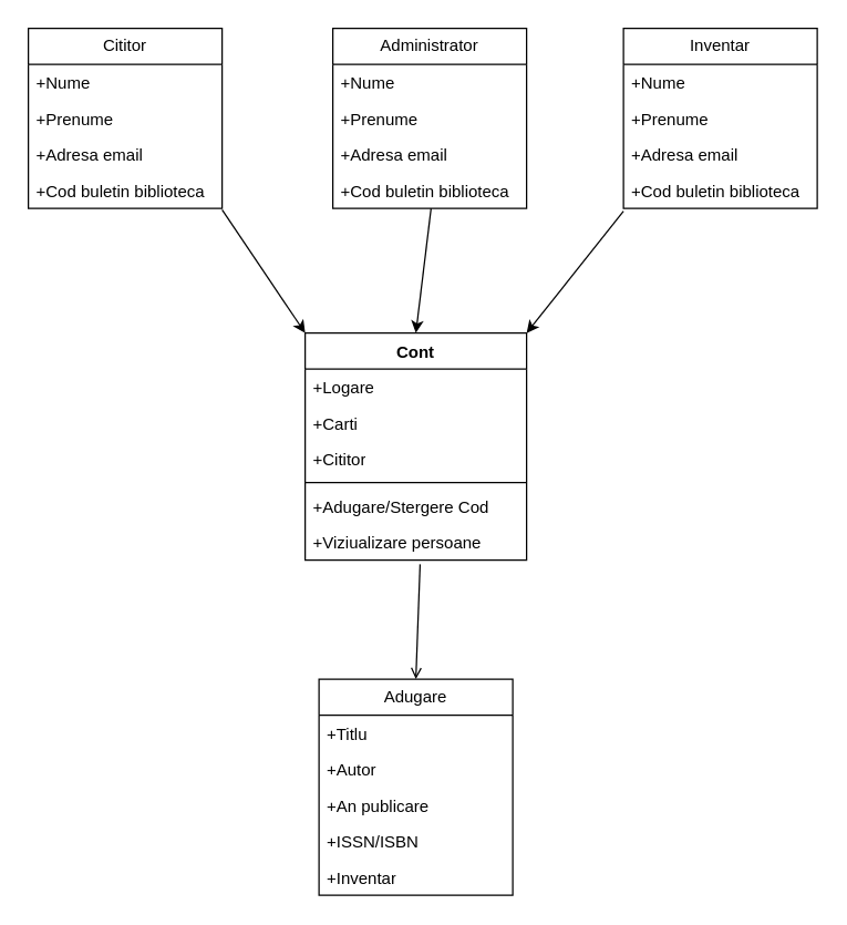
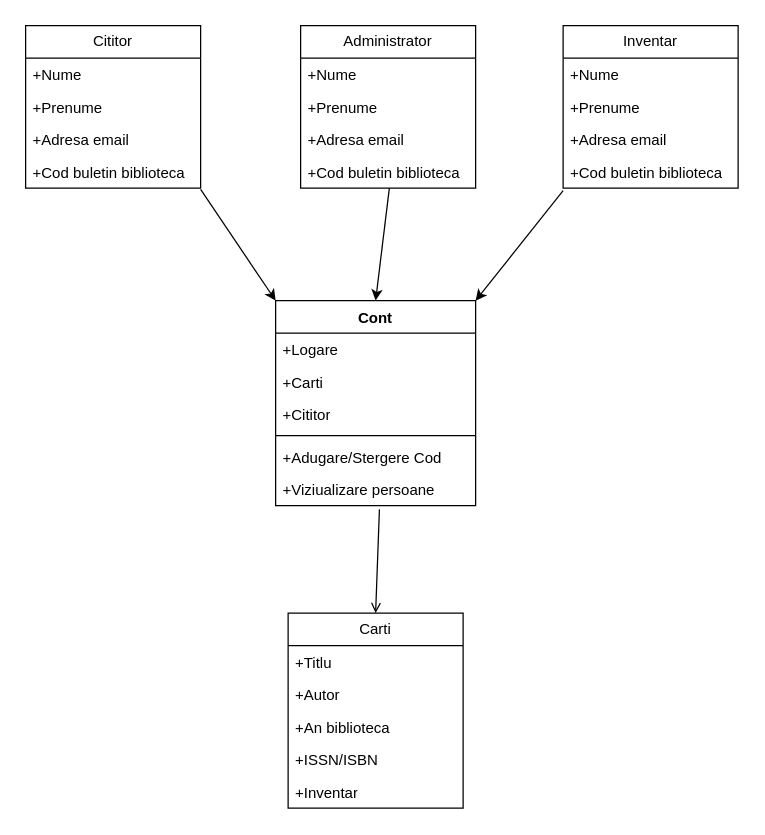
  <mxCell id="0" />
  <mxCell id="1" parent="0" />
  <mxCell id="2" value="Cititor" style="swimlane;fontStyle=0;childLayout=stackLayout;horizontal=1;startSize=26;fillColor=none;horizontalStack=0;resizeParent=1;resizeParentMax=0;resizeLast=0;collapsible=1;marginBottom=0;whiteSpace=wrap;html=1;" vertex="1" parent="1"><mxGeometry x="20" y="20" width="140" height="130" as="geometry" /></mxCell>
  <mxCell id="3" value="+Nume" style="text;strokeColor=none;fillColor=none;align=left;verticalAlign=top;spacingLeft=4;spacingRight=4;overflow=hidden;rotatable=0;points=[[0,0.5],[1,0.5]];portConstraint=eastwest;whiteSpace=wrap;html=1;" vertex="1" parent="2"><mxGeometry y="26" width="140" height="26" as="geometry" /></mxCell>
  <mxCell id="4" value="+Prenume" style="text;strokeColor=none;fillColor=none;align=left;verticalAlign=top;spacingLeft=4;spacingRight=4;overflow=hidden;rotatable=0;points=[[0,0.5],[1,0.5]];portConstraint=eastwest;whiteSpace=wrap;html=1;" vertex="1" parent="2"><mxGeometry y="52" width="140" height="26" as="geometry" /></mxCell>
  <mxCell id="5" value="+Adresa email" style="text;strokeColor=none;fillColor=none;align=left;verticalAlign=top;spacingLeft=4;spacingRight=4;overflow=hidden;rotatable=0;points=[[0,0.5],[1,0.5]];portConstraint=eastwest;whiteSpace=wrap;html=1;" vertex="1" parent="2"><mxGeometry y="78" width="140" height="26" as="geometry" /></mxCell>
  <mxCell id="6" value="+Cod buletin biblioteca" style="text;strokeColor=none;fillColor=none;align=left;verticalAlign=top;spacingLeft=4;spacingRight=4;overflow=hidden;rotatable=0;points=[[0,0.5],[1,0.5]];portConstraint=eastwest;whiteSpace=wrap;html=1;" vertex="1" parent="2"><mxGeometry y="104" width="140" height="26" as="geometry" /></mxCell>
  <mxCell id="7" value="Administrator" style="swimlane;fontStyle=0;childLayout=stackLayout;horizontal=1;startSize=26;fillColor=none;horizontalStack=0;resizeParent=1;resizeParentMax=0;resizeLast=0;collapsible=1;marginBottom=0;whiteSpace=wrap;html=1;" vertex="1" parent="1"><mxGeometry x="240" y="20" width="140" height="130" as="geometry" /></mxCell>
  <mxCell id="8" value="+Nume" style="text;strokeColor=none;fillColor=none;align=left;verticalAlign=top;spacingLeft=4;spacingRight=4;overflow=hidden;rotatable=0;points=[[0,0.5],[1,0.5]];portConstraint=eastwest;whiteSpace=wrap;html=1;" vertex="1" parent="7"><mxGeometry y="26" width="140" height="26" as="geometry" /></mxCell>
  <mxCell id="9" value="+Prenume" style="text;strokeColor=none;fillColor=none;align=left;verticalAlign=top;spacingLeft=4;spacingRight=4;overflow=hidden;rotatable=0;points=[[0,0.5],[1,0.5]];portConstraint=eastwest;whiteSpace=wrap;html=1;" vertex="1" parent="7"><mxGeometry y="52" width="140" height="26" as="geometry" /></mxCell>
  <mxCell id="10" value="+Adresa email" style="text;strokeColor=none;fillColor=none;align=left;verticalAlign=top;spacingLeft=4;spacingRight=4;overflow=hidden;rotatable=0;points=[[0,0.5],[1,0.5]];portConstraint=eastwest;whiteSpace=wrap;html=1;" vertex="1" parent="7"><mxGeometry y="78" width="140" height="26" as="geometry" /></mxCell>
  <mxCell id="11" value="+Cod buletin biblioteca" style="text;strokeColor=none;fillColor=none;align=left;verticalAlign=top;spacingLeft=4;spacingRight=4;overflow=hidden;rotatable=0;points=[[0,0.5],[1,0.5]];portConstraint=eastwest;whiteSpace=wrap;html=1;" vertex="1" parent="7"><mxGeometry y="104" width="140" height="26" as="geometry" /></mxCell>
  <mxCell id="12" value="Inventar" style="swimlane;fontStyle=0;childLayout=stackLayout;horizontal=1;startSize=26;fillColor=none;horizontalStack=0;resizeParent=1;resizeParentMax=0;resizeLast=0;collapsible=1;marginBottom=0;whiteSpace=wrap;html=1;" vertex="1" parent="1"><mxGeometry x="450" y="20" width="140" height="130" as="geometry" /></mxCell>
  <mxCell id="13" value="+Nume" style="text;strokeColor=none;fillColor=none;align=left;verticalAlign=top;spacingLeft=4;spacingRight=4;overflow=hidden;rotatable=0;points=[[0,0.5],[1,0.5]];portConstraint=eastwest;whiteSpace=wrap;html=1;" vertex="1" parent="12"><mxGeometry y="26" width="140" height="26" as="geometry" /></mxCell>
  <mxCell id="14" value="+Prenume" style="text;strokeColor=none;fillColor=none;align=left;verticalAlign=top;spacingLeft=4;spacingRight=4;overflow=hidden;rotatable=0;points=[[0,0.5],[1,0.5]];portConstraint=eastwest;whiteSpace=wrap;html=1;" vertex="1" parent="12"><mxGeometry y="52" width="140" height="26" as="geometry" /></mxCell>
  <mxCell id="15" value="+Adresa email" style="text;strokeColor=none;fillColor=none;align=left;verticalAlign=top;spacingLeft=4;spacingRight=4;overflow=hidden;rotatable=0;points=[[0,0.5],[1,0.5]];portConstraint=eastwest;whiteSpace=wrap;html=1;" vertex="1" parent="12"><mxGeometry y="78" width="140" height="26" as="geometry" /></mxCell>
  <mxCell id="16" value="+Cod buletin biblioteca" style="text;strokeColor=none;fillColor=none;align=left;verticalAlign=top;spacingLeft=4;spacingRight=4;overflow=hidden;rotatable=0;points=[[0,0.5],[1,0.5]];portConstraint=eastwest;whiteSpace=wrap;html=1;" vertex="1" parent="12"><mxGeometry y="104" width="140" height="26" as="geometry" /></mxCell>
- <mxCell id="17" value="Adugare" style="swimlane;fontStyle=0;childLayout=stackLayout;horizontal=1;startSize=26;fillColor=none;horizontalStack=0;resizeParent=1;resizeParentMax=0;resizeLast=0;collapsible=1;marginBottom=0;whiteSpace=wrap;html=1;" vertex="1" parent="1"><mxGeometry x="230" y="490" width="140" height="156" as="geometry" /></mxCell>
+ <mxCell id="17" value="Carti" style="swimlane;fontStyle=0;childLayout=stackLayout;horizontal=1;startSize=26;fillColor=none;horizontalStack=0;resizeParent=1;resizeParentMax=0;resizeLast=0;collapsible=1;marginBottom=0;whiteSpace=wrap;html=1;" vertex="1" parent="1"><mxGeometry x="230" y="490" width="140" height="156" as="geometry" /></mxCell>
  <mxCell id="18" value="+Titlu" style="text;strokeColor=none;fillColor=none;align=left;verticalAlign=top;spacingLeft=4;spacingRight=4;overflow=hidden;rotatable=0;points=[[0,0.5],[1,0.5]];portConstraint=eastwest;whiteSpace=wrap;html=1;" vertex="1" parent="17"><mxGeometry y="26" width="140" height="26" as="geometry" /></mxCell>
  <mxCell id="19" value="+Autor" style="text;strokeColor=none;fillColor=none;align=left;verticalAlign=top;spacingLeft=4;spacingRight=4;overflow=hidden;rotatable=0;points=[[0,0.5],[1,0.5]];portConstraint=eastwest;whiteSpace=wrap;html=1;" vertex="1" parent="17"><mxGeometry y="52" width="140" height="26" as="geometry" /></mxCell>
- <mxCell id="20" value="+An publicare" style="text;strokeColor=none;fillColor=none;align=left;verticalAlign=top;spacingLeft=4;spacingRight=4;overflow=hidden;rotatable=0;points=[[0,0.5],[1,0.5]];portConstraint=eastwest;whiteSpace=wrap;html=1;" vertex="1" parent="17"><mxGeometry y="78" width="140" height="26" as="geometry" /></mxCell>
+ <mxCell id="20" value="+An biblioteca" style="text;strokeColor=none;fillColor=none;align=left;verticalAlign=top;spacingLeft=4;spacingRight=4;overflow=hidden;rotatable=0;points=[[0,0.5],[1,0.5]];portConstraint=eastwest;whiteSpace=wrap;html=1;" vertex="1" parent="17"><mxGeometry y="78" width="140" height="26" as="geometry" /></mxCell>
  <mxCell id="21" value="+ISSN/ISBN" style="text;strokeColor=none;fillColor=none;align=left;verticalAlign=top;spacingLeft=4;spacingRight=4;overflow=hidden;rotatable=0;points=[[0,0.5],[1,0.5]];portConstraint=eastwest;whiteSpace=wrap;html=1;" vertex="1" parent="17"><mxGeometry y="104" width="140" height="26" as="geometry" /></mxCell>
  <mxCell id="22" value="+Inventar" style="text;strokeColor=none;fillColor=none;align=left;verticalAlign=top;spacingLeft=4;spacingRight=4;overflow=hidden;rotatable=0;points=[[0,0.5],[1,0.5]];portConstraint=eastwest;whiteSpace=wrap;html=1;" vertex="1" parent="17"><mxGeometry y="130" width="140" height="26" as="geometry" /></mxCell>
  <mxCell id="23" value="Cont" style="swimlane;fontStyle=1;align=center;verticalAlign=top;childLayout=stackLayout;horizontal=1;startSize=26;horizontalStack=0;resizeParent=1;resizeParentMax=0;resizeLast=0;collapsible=1;marginBottom=0;whiteSpace=wrap;html=1;" vertex="1" parent="1"><mxGeometry x="220" y="240" width="160" height="164" as="geometry" /></mxCell>
  <mxCell id="24" value="+Logare" style="text;strokeColor=none;fillColor=none;align=left;verticalAlign=top;spacingLeft=4;spacingRight=4;overflow=hidden;rotatable=0;points=[[0,0.5],[1,0.5]];portConstraint=eastwest;whiteSpace=wrap;html=1;" vertex="1" parent="23"><mxGeometry y="26" width="160" height="26" as="geometry" /></mxCell>
  <mxCell id="25" value="+Carti" style="text;strokeColor=none;fillColor=none;align=left;verticalAlign=top;spacingLeft=4;spacingRight=4;overflow=hidden;rotatable=0;points=[[0,0.5],[1,0.5]];portConstraint=eastwest;whiteSpace=wrap;html=1;" vertex="1" parent="23"><mxGeometry y="52" width="160" height="26" as="geometry" /></mxCell>
  <mxCell id="26" value="+Cititor" style="text;strokeColor=none;fillColor=none;align=left;verticalAlign=top;spacingLeft=4;spacingRight=4;overflow=hidden;rotatable=0;points=[[0,0.5],[1,0.5]];portConstraint=eastwest;whiteSpace=wrap;html=1;" vertex="1" parent="23"><mxGeometry y="78" width="160" height="26" as="geometry" /></mxCell>
  <mxCell id="27" value="" style="line;strokeWidth=1;fillColor=none;align=left;verticalAlign=middle;spacingTop=-1;spacingLeft=3;spacingRight=3;rotatable=0;labelPosition=right;points=[];portConstraint=eastwest;strokeColor=inherit;" vertex="1" parent="23"><mxGeometry y="104" width="160" height="8" as="geometry" /></mxCell>
  <mxCell id="28" value="+Adugare/Stergere Cod" style="text;strokeColor=none;fillColor=none;align=left;verticalAlign=top;spacingLeft=4;spacingRight=4;overflow=hidden;rotatable=0;points=[[0,0.5],[1,0.5]];portConstraint=eastwest;whiteSpace=wrap;html=1;" vertex="1" parent="23"><mxGeometry y="112" width="160" height="26" as="geometry" /></mxCell>
  <mxCell id="29" value="+Viziualizare persoane" style="text;strokeColor=none;fillColor=none;align=left;verticalAlign=top;spacingLeft=4;spacingRight=4;overflow=hidden;rotatable=0;points=[[0,0.5],[1,0.5]];portConstraint=eastwest;whiteSpace=wrap;html=1;" vertex="1" parent="23"><mxGeometry y="138" width="160" height="26" as="geometry" /></mxCell>
  <mxCell id="30" value="" style="endArrow=classic;html=1;rounded=0;exitX=1;exitY=1.038;exitDx=0;exitDy=0;exitPerimeter=0;entryX=0;entryY=0;entryDx=0;entryDy=0;" edge="1" parent="1" source="6" target="23"><mxGeometry width="50" height="50" relative="1" as="geometry"><mxPoint x="300" y="500" as="sourcePoint" /><mxPoint x="350" y="450" as="targetPoint" /></mxGeometry></mxCell>
  <mxCell id="31" value="" style="endArrow=classic;html=1;rounded=0;exitX=0.507;exitY=1;exitDx=0;exitDy=0;exitPerimeter=0;entryX=0.5;entryY=0;entryDx=0;entryDy=0;" edge="1" parent="1" source="11" target="23"><mxGeometry width="50" height="50" relative="1" as="geometry"><mxPoint x="300" y="500" as="sourcePoint" /><mxPoint x="350" y="450" as="targetPoint" /></mxGeometry></mxCell>
  <mxCell id="32" value="" style="endArrow=classic;html=1;rounded=0;exitX=0;exitY=1.077;exitDx=0;exitDy=0;exitPerimeter=0;entryX=1;entryY=0;entryDx=0;entryDy=0;" edge="1" parent="1" source="16" target="23"><mxGeometry width="50" height="50" relative="1" as="geometry"><mxPoint x="300" y="500" as="sourcePoint" /><mxPoint x="350" y="450" as="targetPoint" /></mxGeometry></mxCell>
  <mxCell id="33" value="" style="endArrow=open;html=1;rounded=0;exitX=0.519;exitY=1.115;exitDx=0;exitDy=0;exitPerimeter=0;entryX=0.5;entryY=0;entryDx=0;entryDy=0;" edge="1" parent="1" source="29" target="17"><mxGeometry width="50" height="50" relative="1" as="geometry"><mxPoint x="300" y="500" as="sourcePoint" /><mxPoint x="350" y="450" as="targetPoint" /></mxGeometry></mxCell>
